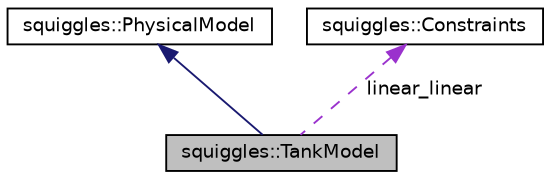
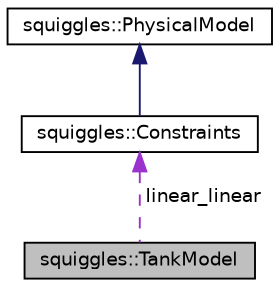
  digraph {
    node [color=black fillcolor=white fontname=Helvetica fontsize=10 shape=record style=filled]
    edge [dir=back fontname=Helvetica fontsize=10 labelfontname=Helvetica labelfontsize=10]
    n1 [fillcolor=grey75 fontcolor=black height=0.2 label="squiggles::TankModel" width=0.4]
    n2 [height=0.2 label="squiggles::PhysicalModel" width=0.4]
    n3 [height=0.2 label="squiggles::Constraints" width=0.4]
-   n2 -> n1 [color=midnightblue style=solid]
+   n2 -> n3 [color=midnightblue style=solid]
    n3 -> n1 [color=darkorchid3 label=" linear_linear" style=dashed]
  }
